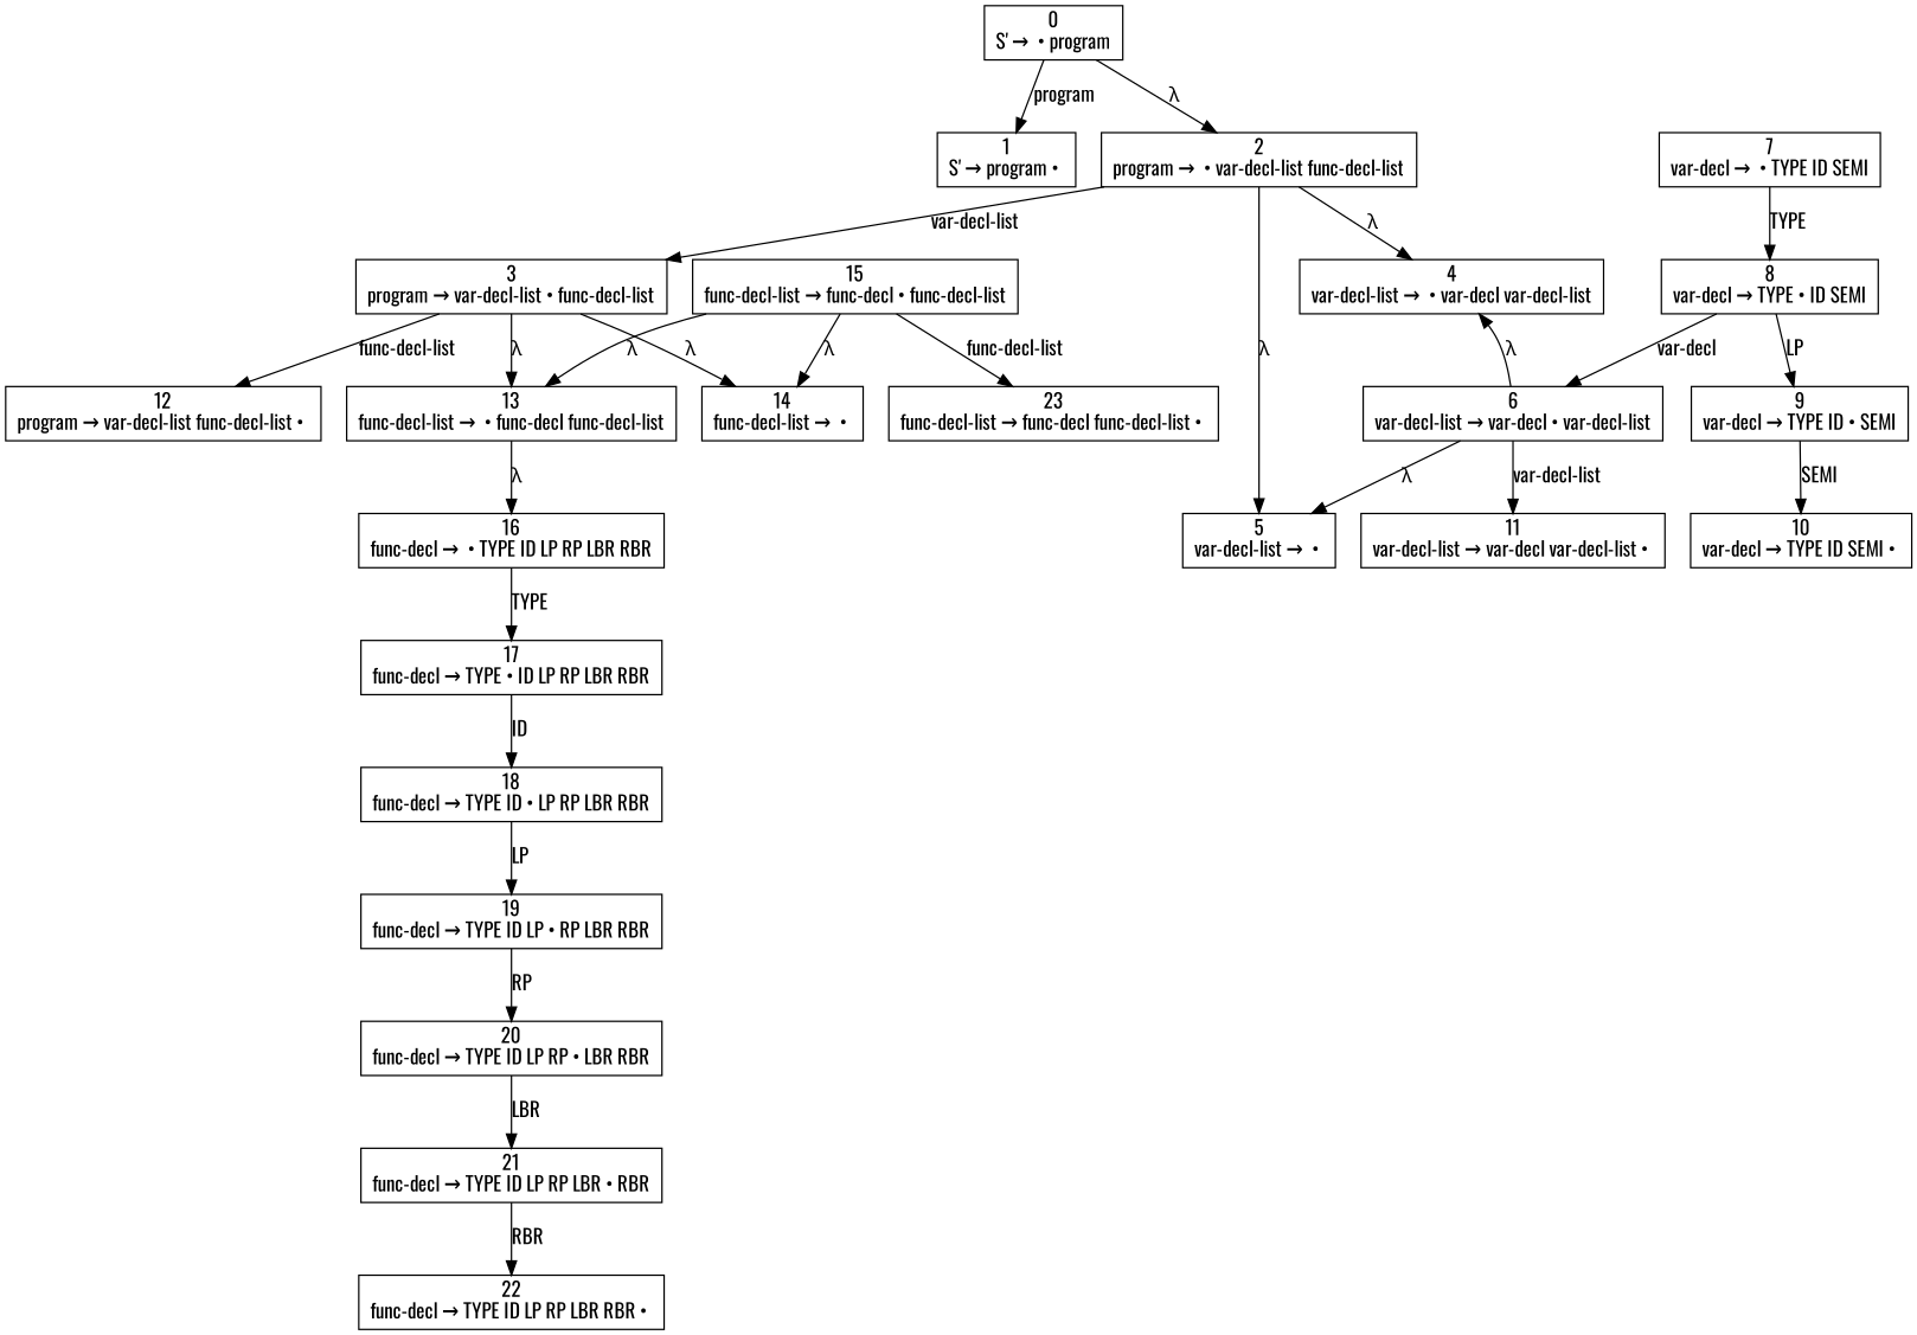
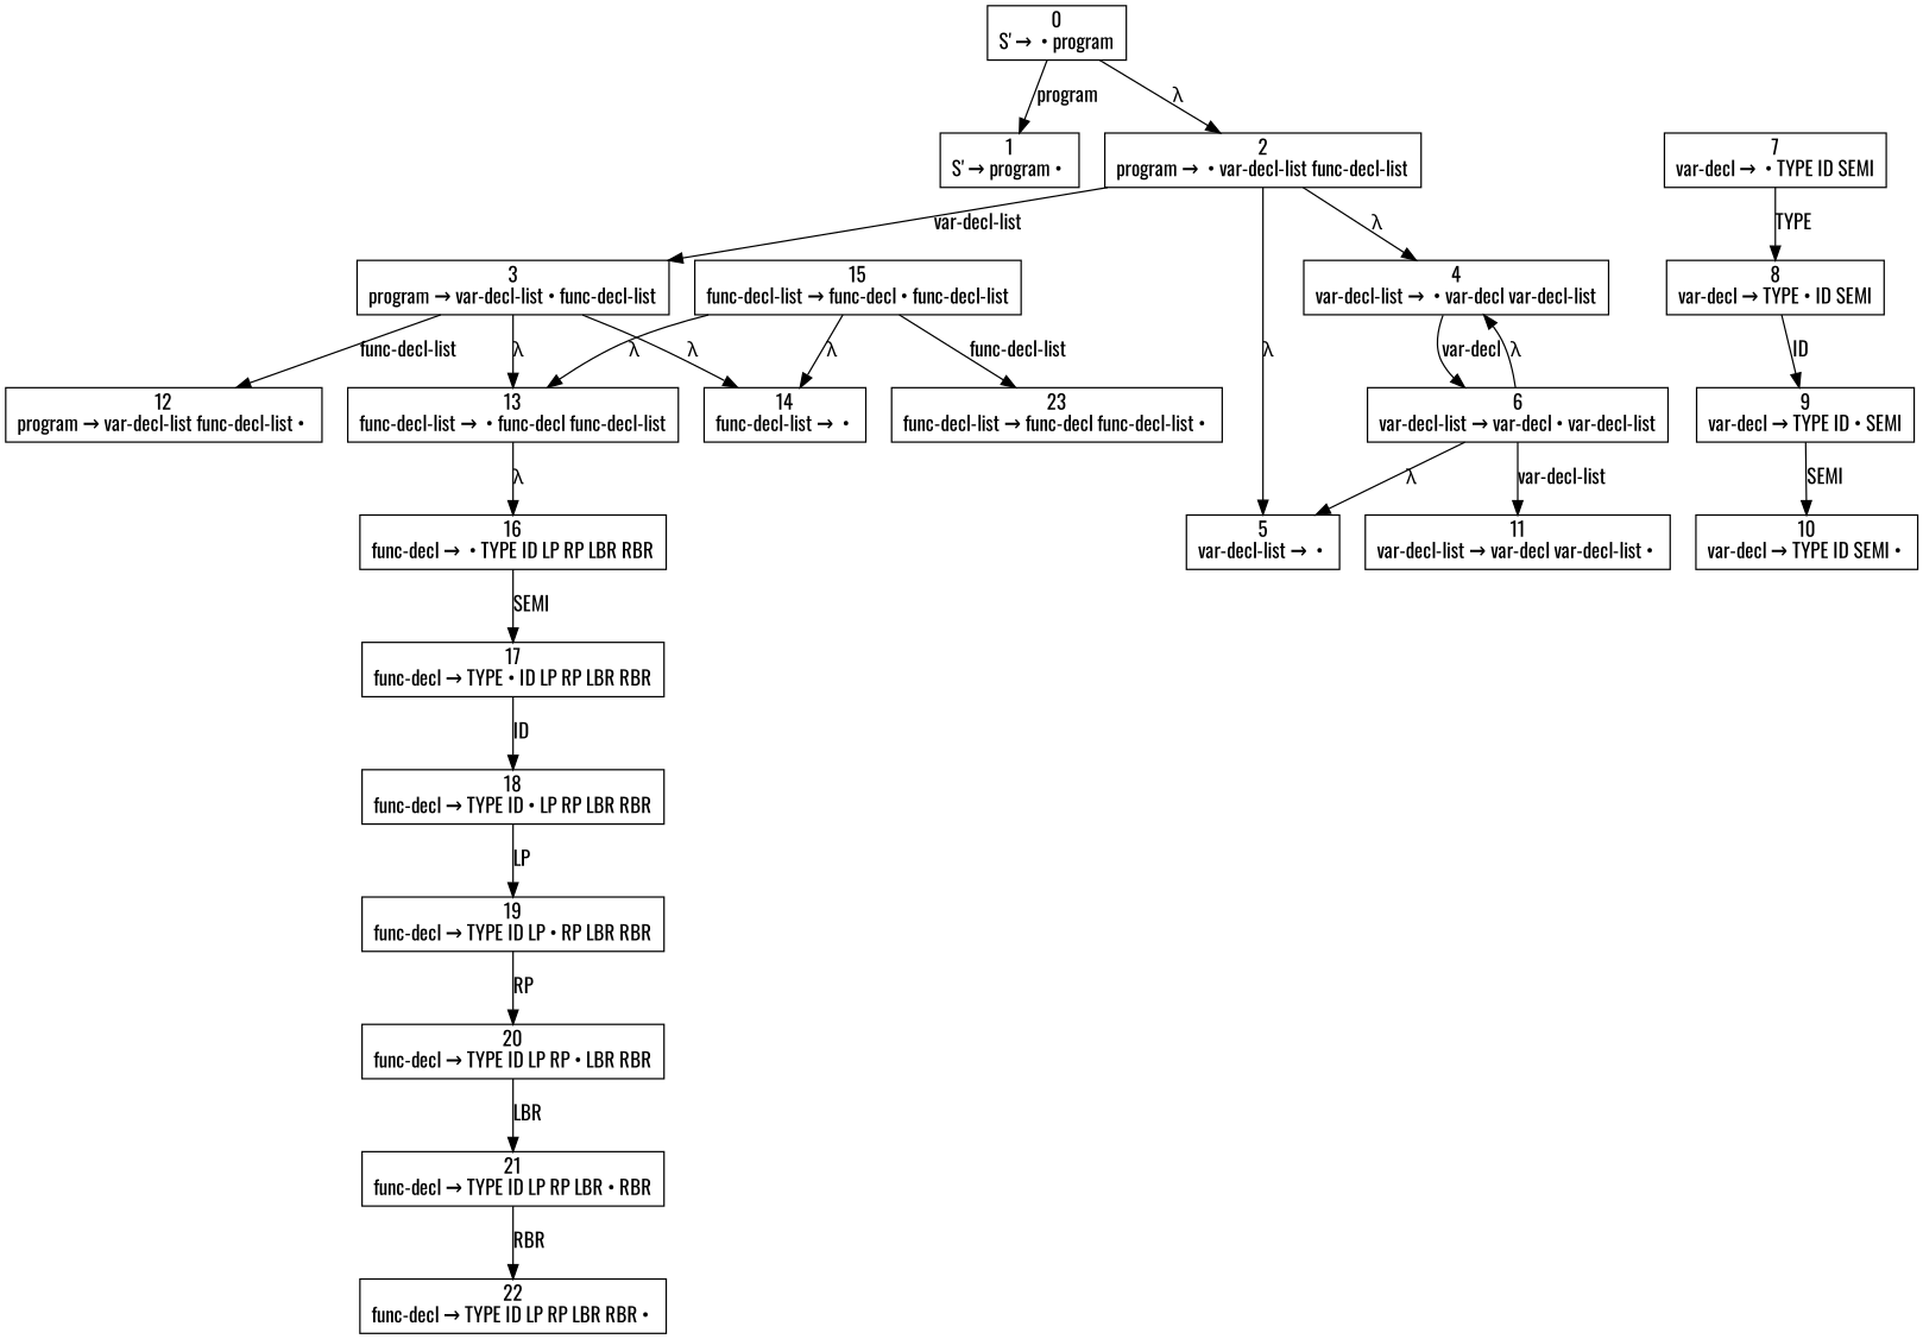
  digraph {
    fontname=Oswald
    node [fontname=Oswald shape=box]
    edge [fontname=Oswald]
    n1 [label=<0<br />S' →  • program>]
    n2 [label=<1<br />S' → program • >]
    n3 [label=<2<br />program →  • var-decl-list func-decl-list>]
    n4 [label=<3<br />program → var-decl-list • func-decl-list>]
    n5 [label=<4<br />var-decl-list →  • var-decl var-decl-list>]
    n6 [label=<5<br />var-decl-list →  • >]
    n7 [label=<12<br />program → var-decl-list func-decl-list • >]
    n8 [label=<13<br />func-decl-list →  • func-decl func-decl-list>]
    n9 [label=<14<br />func-decl-list →  • >]
    n10 [label=<6<br />var-decl-list → var-decl • var-decl-list>]
    n11 [label=<16<br />func-decl →  • TYPE ID LP RP LBR RBR>]
    n12 [label=<11<br />var-decl-list → var-decl var-decl-list • >]
    n13 [label=<7<br />var-decl →  • TYPE ID SEMI>]
    n14 [label=<8<br />var-decl → TYPE • ID SEMI>]
    n15 [label=<9<br />var-decl → TYPE ID • SEMI>]
    n16 [label=<10<br />var-decl → TYPE ID SEMI • >]
    n17 [label=<15<br />func-decl-list → func-decl • func-decl-list>]
    n18 [label=<23<br />func-decl-list → func-decl func-decl-list • >]
    n19 [label=<17<br />func-decl → TYPE • ID LP RP LBR RBR>]
    n20 [label=<18<br />func-decl → TYPE ID • LP RP LBR RBR>]
    n21 [label=<19<br />func-decl → TYPE ID LP • RP LBR RBR>]
    n22 [label=<20<br />func-decl → TYPE ID LP RP • LBR RBR>]
    n23 [label=<21<br />func-decl → TYPE ID LP RP LBR • RBR>]
    n24 [label=<22<br />func-decl → TYPE ID LP RP LBR RBR • >]
    n1 -> n2 [label=program]
    n1 -> n3 [label=<&lambda;>]
    n3 -> n4 [label="var-decl-list"]
    n3 -> n5 [label=<&lambda;>]
    n3 -> n6 [label=<&lambda;>]
    n4 -> n7 [label="func-decl-list"]
    n4 -> n8 [label=<&lambda;>]
    n4 -> n9 [label=<&lambda;>]
-   n14 -> n10 [label="var-decl"]
+   n5 -> n10 [label="var-decl"]
    n8 -> n11 [label=<&lambda;>]
    n10 -> n5 [label=<&lambda;>]
    n10 -> n6 [label=<&lambda;>]
    n10 -> n12 [label="var-decl-list"]
-   n11 -> n19 [label=TYPE]
+   n11 -> n19 [label=SEMI]
    n13 -> n14 [label=TYPE]
-   n14 -> n15 [label=LP]
+   n14 -> n15 [label=ID]
    n15 -> n16 [label=SEMI]
    n17 -> n8 [label=<&lambda;>]
    n17 -> n9 [label=<&lambda;>]
    n17 -> n18 [label="func-decl-list"]
    n19 -> n20 [label=ID]
    n20 -> n21 [label=LP]
    n21 -> n22 [label=RP]
    n22 -> n23 [label=LBR]
    n23 -> n24 [label=RBR]
  }
